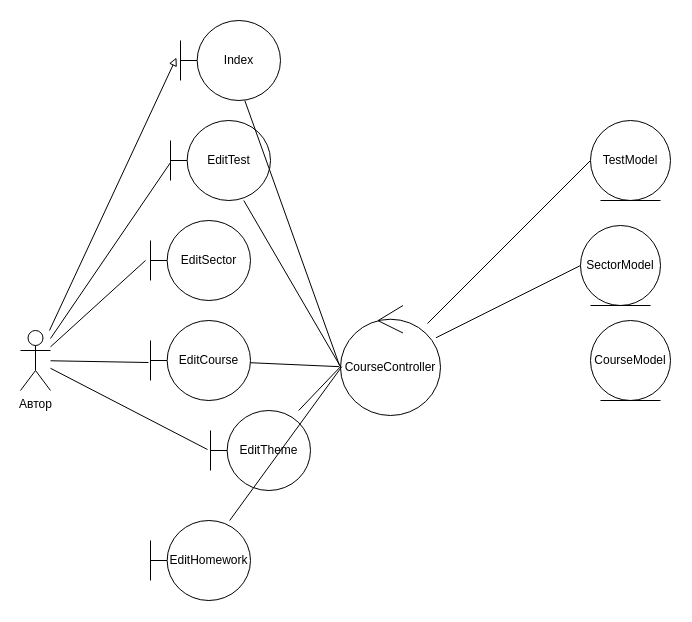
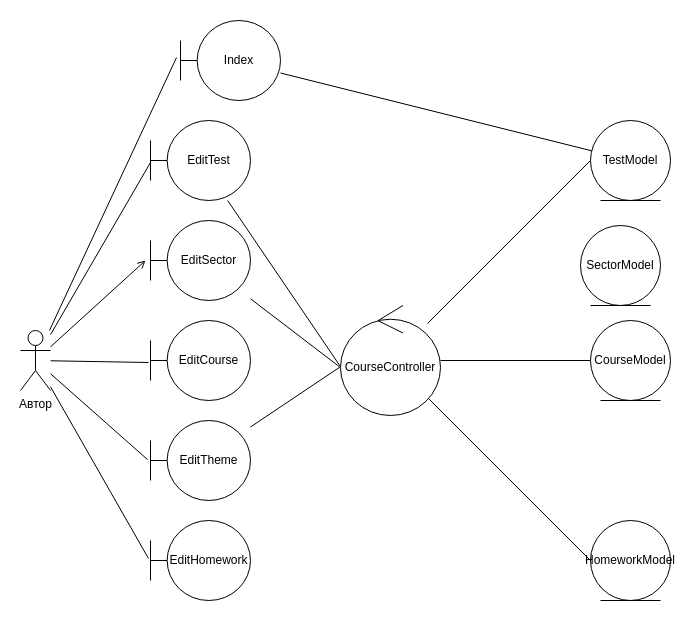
  <mxCell id="0" />
  <mxCell id="1" parent="0" />
  <mxCell id="2" value="Автор" style="shape=umlActor;verticalLabelPosition=bottom;verticalAlign=top;html=1;" vertex="1" parent="1"><mxGeometry x="20" y="330" width="30" height="60" as="geometry" /></mxCell>
  <mxCell id="3" value="EditCourse" style="shape=umlBoundary;whiteSpace=wrap;html=1;" vertex="1" parent="1"><mxGeometry x="150" y="320" width="100" height="80" as="geometry" /></mxCell>
  <mxCell id="4" value="CourseModel" style="ellipse;shape=umlEntity;whiteSpace=wrap;html=1;" vertex="1" parent="1"><mxGeometry x="590" y="320" width="80" height="80" as="geometry" /></mxCell>
  <mxCell id="5" value="EditSector" style="shape=umlBoundary;whiteSpace=wrap;html=1;" vertex="1" parent="1"><mxGeometry x="150" y="220" width="100" height="80" as="geometry" /></mxCell>
- <mxCell id="6" value="EditTheme" style="shape=umlBoundary;whiteSpace=wrap;html=1;" vertex="1" parent="1"><mxGeometry x="210" y="410" width="100" height="80" as="geometry" /></mxCell>
+ <mxCell id="6" value="EditTheme" style="shape=umlBoundary;whiteSpace=wrap;html=1;" vertex="1" parent="1"><mxGeometry x="150" y="420" width="100" height="80" as="geometry" /></mxCell>
  <mxCell id="7" style="rounded=0;orthogonalLoop=1;jettySize=auto;html=1;entryX=0;entryY=0.5;entryDx=0;entryDy=0;endArrow=none;endFill=0;" edge="1" parent="1" source="11" target="21"><mxGeometry relative="1" as="geometry" /></mxCell>
- <mxCell id="8" style="rounded=0;orthogonalLoop=1;jettySize=auto;html=1;entryX=0;entryY=0.5;entryDx=0;entryDy=0;endArrow=none;endFill=0;" edge="1" parent="1" source="11" target="20"><mxGeometry relative="1" as="geometry" /></mxCell>
+ <mxCell id="9" style="rounded=0;orthogonalLoop=1;jettySize=auto;html=1;entryX=0;entryY=0.5;entryDx=0;entryDy=0;endArrow=none;endFill=0;" edge="1" parent="1" source="11" target="4"><mxGeometry relative="1" as="geometry" /></mxCell>
+ <mxCell id="10" style="rounded=0;orthogonalLoop=1;jettySize=auto;html=1;entryX=0;entryY=0.5;entryDx=0;entryDy=0;endArrow=none;endFill=0;" edge="1" parent="1" source="11" target="19"><mxGeometry relative="1" as="geometry" /></mxCell>
  <mxCell id="11" value="CourseController" style="ellipse;shape=umlControl;whiteSpace=wrap;html=1;" vertex="1" parent="1"><mxGeometry x="340" y="305" width="100" height="110" as="geometry" /></mxCell>
- <mxCell id="12" value="EditTest" style="shape=umlBoundary;whiteSpace=wrap;html=1;" vertex="1" parent="1"><mxGeometry x="170" y="120" width="100" height="80" as="geometry" /></mxCell>
+ <mxCell id="12" value="EditTest" style="shape=umlBoundary;whiteSpace=wrap;html=1;" vertex="1" parent="1"><mxGeometry x="150" y="120" width="100" height="80" as="geometry" /></mxCell>
  <mxCell id="13" value="EditHomework" style="shape=umlBoundary;whiteSpace=wrap;html=1;" vertex="1" parent="1"><mxGeometry x="150" y="520" width="100" height="80" as="geometry" /></mxCell>
- <mxCell id="14" style="rounded=0;orthogonalLoop=1;jettySize=auto;html=1;entryX=-0.012;entryY=0.556;entryDx=0;entryDy=0;entryPerimeter=0;endArrow=none;endFill=0;" edge="1" parent="1" source="3" target="11"><mxGeometry relative="1" as="geometry" /></mxCell>
+ <mxCell id="15" style="rounded=0;orthogonalLoop=1;jettySize=auto;html=1;entryX=-0.012;entryY=0.556;entryDx=0;entryDy=0;entryPerimeter=0;endArrow=none;endFill=0;" edge="1" parent="1" source="5" target="11"><mxGeometry relative="1" as="geometry" /></mxCell>
  <mxCell id="16" style="rounded=0;orthogonalLoop=1;jettySize=auto;html=1;entryX=0;entryY=0.556;entryDx=0;entryDy=0;entryPerimeter=0;endArrow=none;endFill=0;" edge="1" parent="1" source="12" target="11"><mxGeometry relative="1" as="geometry" /></mxCell>
  <mxCell id="17" style="rounded=0;orthogonalLoop=1;jettySize=auto;html=1;entryX=0;entryY=0.556;entryDx=0;entryDy=0;entryPerimeter=0;endArrow=none;endFill=0;" edge="1" parent="1" source="6" target="11"><mxGeometry relative="1" as="geometry" /></mxCell>
- <mxCell id="18" style="rounded=0;orthogonalLoop=1;jettySize=auto;html=1;entryX=0.013;entryY=0.556;entryDx=0;entryDy=0;entryPerimeter=0;endArrow=none;endFill=0;" edge="1" parent="1" source="13" target="11"><mxGeometry relative="1" as="geometry" /></mxCell>
+ <mxCell id="19" value="HomeworkModel" style="ellipse;shape=umlEntity;whiteSpace=wrap;html=1;" vertex="1" parent="1"><mxGeometry x="590" y="520" width="80" height="80" as="geometry" /></mxCell>
  <mxCell id="20" value="SectorModel" style="ellipse;shape=umlEntity;whiteSpace=wrap;html=1;" vertex="1" parent="1"><mxGeometry x="580" y="225" width="80" height="80" as="geometry" /></mxCell>
  <mxCell id="21" value="TestModel" style="ellipse;shape=umlEntity;whiteSpace=wrap;html=1;" vertex="1" parent="1"><mxGeometry x="590" y="120" width="80" height="80" as="geometry" /></mxCell>
  <mxCell id="22" style="rounded=0;orthogonalLoop=1;jettySize=auto;html=1;entryX=0;entryY=0.525;entryDx=0;entryDy=0;entryPerimeter=0;endArrow=none;endFill=0;" edge="1" parent="1" source="2" target="12"><mxGeometry relative="1" as="geometry" /></mxCell>
  <mxCell id="23" style="rounded=0;orthogonalLoop=1;jettySize=auto;html=1;entryX=-0.02;entryY=0.525;entryDx=0;entryDy=0;entryPerimeter=0;endArrow=none;endFill=0;" edge="1" parent="1" source="2" target="3"><mxGeometry relative="1" as="geometry" /></mxCell>
- <mxCell id="24" style="rounded=0;orthogonalLoop=1;jettySize=auto;html=1;entryX=-0.05;entryY=0.5;entryDx=0;entryDy=0;entryPerimeter=0;endArrow=none;endFill=0;" edge="1" parent="1" source="2" target="5"><mxGeometry relative="1" as="geometry" /></mxCell>
+ <mxCell id="24" style="rounded=0;orthogonalLoop=1;jettySize=auto;html=1;entryX=-0.05;entryY=0.5;entryDx=0;entryDy=0;entryPerimeter=0;endArrow=open;endFill=0;" edge="1" parent="1" source="2" target="5"><mxGeometry relative="1" as="geometry" /></mxCell>
  <mxCell id="25" style="rounded=0;orthogonalLoop=1;jettySize=auto;html=1;entryX=-0.03;entryY=0.488;entryDx=0;entryDy=0;entryPerimeter=0;endArrow=none;endFill=0;" edge="1" parent="1" source="2" target="6"><mxGeometry relative="1" as="geometry" /></mxCell>
+ <mxCell id="26" style="rounded=0;orthogonalLoop=1;jettySize=auto;html=1;entryX=-0.02;entryY=0.475;entryDx=0;entryDy=0;entryPerimeter=0;endArrow=none;endFill=0;" edge="1" parent="1" source="2" target="13"><mxGeometry relative="1" as="geometry" /></mxCell>
  <mxCell id="27" value="Index" style="shape=umlBoundary;whiteSpace=wrap;html=1;" vertex="1" parent="1"><mxGeometry x="180" y="20" width="100" height="80" as="geometry" /></mxCell>
- <mxCell id="28" style="rounded=0;orthogonalLoop=1;jettySize=auto;html=1;entryX=-0.04;entryY=0.463;entryDx=0;entryDy=0;entryPerimeter=0;endArrow=block;endFill=0;" edge="1" parent="1" source="2" target="27"><mxGeometry relative="1" as="geometry" /></mxCell>
- <mxCell id="29" style="rounded=0;orthogonalLoop=1;jettySize=auto;html=1;entryX=-0.01;entryY=0.545;entryDx=0;entryDy=0;entryPerimeter=0;endArrow=none;endFill=0;" edge="1" parent="1" source="27" target="11"><mxGeometry relative="1" as="geometry" /></mxCell>
+ <mxCell id="28" style="rounded=0;orthogonalLoop=1;jettySize=auto;html=1;entryX=-0.04;entryY=0.463;entryDx=0;entryDy=0;entryPerimeter=0;endArrow=none;endFill=0;" edge="1" parent="1" source="2" target="27"><mxGeometry relative="1" as="geometry" /></mxCell>
+ <mxCell id="29" style="rounded=0;orthogonalLoop=1;jettySize=auto;html=1;endArrow=none;endFill=0;" edge="1" parent="1" source="27" target="21"><mxGeometry relative="1" as="geometry" /></mxCell>
